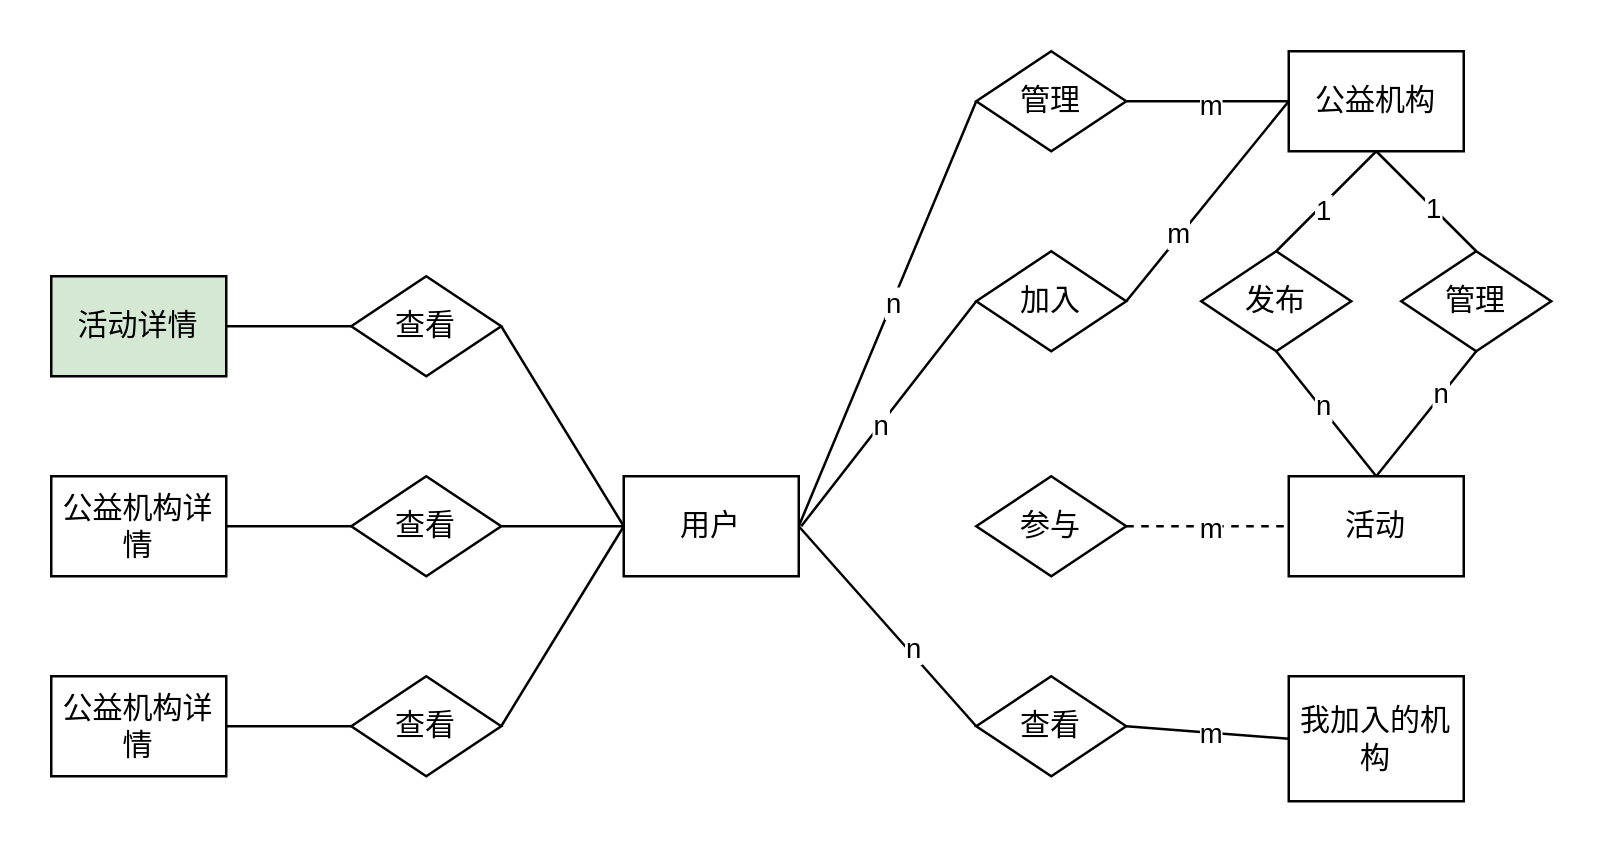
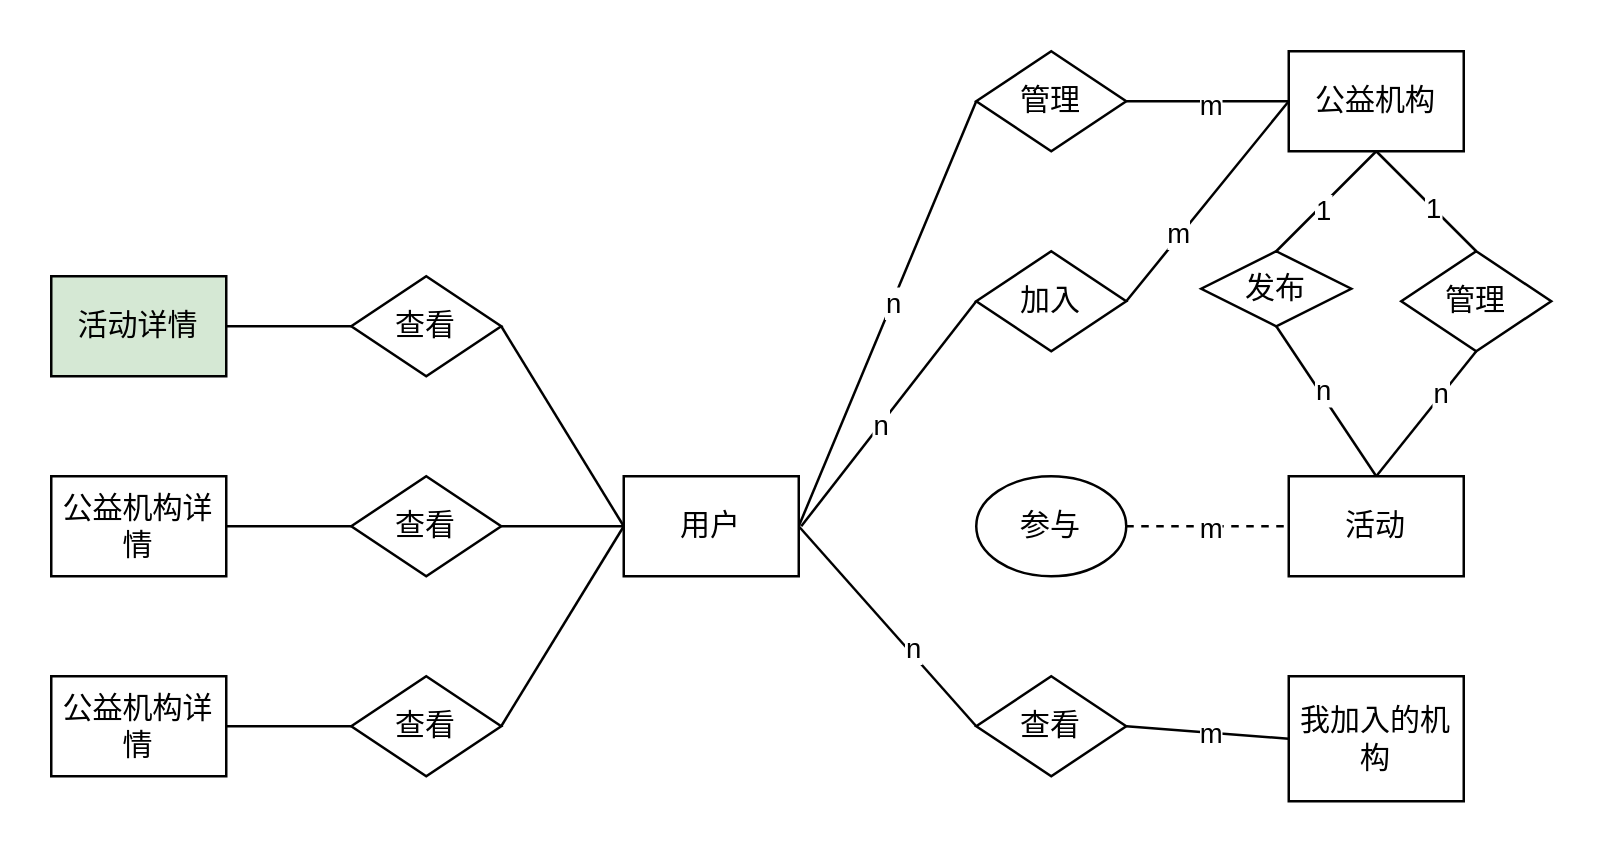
  <mxCell id="0" />
  <mxCell id="1" parent="0" />
  <mxCell id="2" value="活动" style="rounded=0;whiteSpace=wrap;html=1;" vertex="1" parent="1"><mxGeometry x="515" y="190" width="70" height="40" as="geometry" /></mxCell>
  <mxCell id="3" style="edgeStyle=none;rounded=0;orthogonalLoop=1;jettySize=auto;html=1;entryX=0;entryY=0.5;entryDx=0;entryDy=0;endArrow=none;endFill=0;" edge="1" parent="1" target="15"><mxGeometry relative="1" as="geometry"><mxPoint x="320" y="210" as="sourcePoint" /></mxGeometry></mxCell>
  <mxCell id="4" value="n" style="edgeLabel;html=1;align=center;verticalAlign=middle;resizable=0;points=[];" vertex="1" connectable="0" parent="3"><mxGeometry x="-0.1" relative="1" as="geometry"><mxPoint as="offset" /></mxGeometry></mxCell>
  <mxCell id="5" style="edgeStyle=none;rounded=0;orthogonalLoop=1;jettySize=auto;html=1;exitX=1;exitY=0.5;exitDx=0;exitDy=0;entryX=0;entryY=0.5;entryDx=0;entryDy=0;endArrow=none;endFill=0;" edge="1" parent="1" source="12" target="21"><mxGeometry relative="1" as="geometry" /></mxCell>
  <mxCell id="6" value="n" style="edgeLabel;html=1;align=center;verticalAlign=middle;resizable=0;points=[];" vertex="1" connectable="0" parent="5"><mxGeometry x="0.249" y="2" relative="1" as="geometry"><mxPoint as="offset" /></mxGeometry></mxCell>
  <mxCell id="7" style="edgeStyle=none;rounded=0;orthogonalLoop=1;jettySize=auto;html=1;exitX=1;exitY=0.5;exitDx=0;exitDy=0;entryX=0;entryY=0.5;entryDx=0;entryDy=0;endArrow=none;endFill=0;" edge="1" parent="1" source="12" target="24"><mxGeometry relative="1" as="geometry" /></mxCell>
  <mxCell id="8" value="n" style="edgeLabel;html=1;align=center;verticalAlign=middle;resizable=0;points=[];" vertex="1" connectable="0" parent="7"><mxGeometry x="0.051" relative="1" as="geometry"><mxPoint as="offset" /></mxGeometry></mxCell>
  <mxCell id="9" style="edgeStyle=none;rounded=0;orthogonalLoop=1;jettySize=auto;html=1;exitX=0;exitY=0.5;exitDx=0;exitDy=0;entryX=1;entryY=0.5;entryDx=0;entryDy=0;endArrow=none;endFill=0;" edge="1" parent="1" source="12" target="39"><mxGeometry relative="1" as="geometry" /></mxCell>
  <mxCell id="10" style="edgeStyle=none;rounded=0;orthogonalLoop=1;jettySize=auto;html=1;exitX=0;exitY=0.5;exitDx=0;exitDy=0;entryX=1;entryY=0.5;entryDx=0;entryDy=0;endArrow=none;endFill=0;" edge="1" parent="1" source="12" target="42"><mxGeometry relative="1" as="geometry" /></mxCell>
  <mxCell id="11" style="edgeStyle=none;rounded=0;orthogonalLoop=1;jettySize=auto;html=1;exitX=0;exitY=0.5;exitDx=0;exitDy=0;entryX=1;entryY=0.5;entryDx=0;entryDy=0;endArrow=none;endFill=0;" edge="1" parent="1" source="12" target="45"><mxGeometry relative="1" as="geometry" /></mxCell>
  <mxCell id="12" value="用户" style="rounded=0;whiteSpace=wrap;html=1;" vertex="1" parent="1"><mxGeometry x="249" y="190" width="70" height="40" as="geometry" /></mxCell>
  <mxCell id="13" style="edgeStyle=none;rounded=0;orthogonalLoop=1;jettySize=auto;html=1;entryX=0;entryY=0.5;entryDx=0;entryDy=0;endArrow=none;endFill=0;exitX=1;exitY=0.5;exitDx=0;exitDy=0;" edge="1" parent="1" source="15" target="27"><mxGeometry relative="1" as="geometry"><mxPoint x="420" y="100" as="sourcePoint" /><mxPoint x="284" y="60" as="targetPoint" /></mxGeometry></mxCell>
  <mxCell id="14" value="m" style="edgeLabel;html=1;align=center;verticalAlign=middle;resizable=0;points=[];" vertex="1" connectable="0" parent="13"><mxGeometry x="-0.333" y="1" relative="1" as="geometry"><mxPoint as="offset" /></mxGeometry></mxCell>
  <mxCell id="15" value="加入" style="rhombus;whiteSpace=wrap;html=1;" vertex="1" parent="1"><mxGeometry x="390" y="100" width="60" height="40" as="geometry" /></mxCell>
  <mxCell id="16" style="edgeStyle=none;rounded=0;orthogonalLoop=1;jettySize=auto;html=1;exitX=1;exitY=0.5;exitDx=0;exitDy=0;entryX=0;entryY=0.5;entryDx=0;entryDy=0;endArrow=none;endFill=0;dashed=1;" edge="1" parent="1" source="18" target="2"><mxGeometry relative="1" as="geometry" /></mxCell>
  <mxCell id="17" value="m" style="edgeLabel;html=1;align=center;verticalAlign=middle;resizable=0;points=[];" vertex="1" connectable="0" parent="16"><mxGeometry x="0.022" relative="1" as="geometry"><mxPoint as="offset" /></mxGeometry></mxCell>
- <mxCell id="18" value="参与" style="rhombus;whiteSpace=wrap;html=1;" vertex="1" parent="1"><mxGeometry x="390" y="190" width="60" height="40" as="geometry" /></mxCell>
+ <mxCell id="18" value="参与" style="ellipse;whiteSpace=wrap;html=1;" vertex="1" parent="1"><mxGeometry x="390" y="190" width="60" height="40" as="geometry" /></mxCell>
  <mxCell id="19" style="edgeStyle=none;rounded=0;orthogonalLoop=1;jettySize=auto;html=1;exitX=1;exitY=0.5;exitDx=0;exitDy=0;entryX=0;entryY=0.5;entryDx=0;entryDy=0;endArrow=none;endFill=0;" edge="1" parent="1" source="21" target="28"><mxGeometry relative="1" as="geometry" /></mxCell>
  <mxCell id="20" value="m" style="edgeLabel;html=1;align=center;verticalAlign=middle;resizable=0;points=[];" vertex="1" connectable="0" parent="19"><mxGeometry x="0.048" relative="1" as="geometry"><mxPoint as="offset" /></mxGeometry></mxCell>
  <mxCell id="21" value="查看" style="rhombus;whiteSpace=wrap;html=1;" vertex="1" parent="1"><mxGeometry x="390" y="270" width="60" height="40" as="geometry" /></mxCell>
  <mxCell id="22" style="edgeStyle=none;rounded=0;orthogonalLoop=1;jettySize=auto;html=1;exitX=1;exitY=0.5;exitDx=0;exitDy=0;entryX=0;entryY=0.5;entryDx=0;entryDy=0;endArrow=none;endFill=0;" edge="1" parent="1" source="24" target="27"><mxGeometry relative="1" as="geometry" /></mxCell>
  <mxCell id="23" value="m" style="edgeLabel;html=1;align=center;verticalAlign=middle;resizable=0;points=[];" vertex="1" connectable="0" parent="22"><mxGeometry y="-1" relative="1" as="geometry"><mxPoint as="offset" /></mxGeometry></mxCell>
  <mxCell id="24" value="管理" style="rhombus;whiteSpace=wrap;html=1;" vertex="1" parent="1"><mxGeometry x="390" y="20" width="60" height="40" as="geometry" /></mxCell>
  <mxCell id="25" style="edgeStyle=none;rounded=0;orthogonalLoop=1;jettySize=auto;html=1;entryX=0.5;entryY=0;entryDx=0;entryDy=0;endArrow=none;endFill=0;" edge="1" parent="1" target="37"><mxGeometry relative="1" as="geometry"><mxPoint x="550" y="60" as="sourcePoint" /></mxGeometry></mxCell>
  <mxCell id="26" value="1" style="edgeLabel;html=1;align=center;verticalAlign=middle;resizable=0;points=[];" vertex="1" connectable="0" parent="25"><mxGeometry x="0.104" y="1" relative="1" as="geometry"><mxPoint y="1" as="offset" /></mxGeometry></mxCell>
  <mxCell id="27" value="公益机构" style="rounded=0;whiteSpace=wrap;html=1;" vertex="1" parent="1"><mxGeometry x="515" y="20" width="70" height="40" as="geometry" /></mxCell>
  <mxCell id="28" value="我加入的机构" style="rounded=0;whiteSpace=wrap;html=1;" vertex="1" parent="1"><mxGeometry x="515" y="270" width="70" height="50" as="geometry" /></mxCell>
  <mxCell id="29" style="edgeStyle=none;rounded=0;orthogonalLoop=1;jettySize=auto;html=1;exitX=0.5;exitY=1;exitDx=0;exitDy=0;endArrow=none;endFill=0;entryX=0.5;entryY=0;entryDx=0;entryDy=0;" edge="1" parent="1" source="33" target="2"><mxGeometry relative="1" as="geometry" /></mxCell>
  <mxCell id="30" value="n" style="edgeLabel;html=1;align=center;verticalAlign=middle;resizable=0;points=[];" vertex="1" connectable="0" parent="29"><mxGeometry x="-0.133" y="1" relative="1" as="geometry"><mxPoint as="offset" /></mxGeometry></mxCell>
  <mxCell id="31" style="edgeStyle=none;rounded=0;orthogonalLoop=1;jettySize=auto;html=1;exitX=0.5;exitY=0;exitDx=0;exitDy=0;endArrow=none;endFill=0;entryX=0.5;entryY=1;entryDx=0;entryDy=0;" edge="1" parent="1" source="33" target="27"><mxGeometry relative="1" as="geometry"><mxPoint x="537" y="60" as="targetPoint" /></mxGeometry></mxCell>
  <mxCell id="32" value="1" style="edgeLabel;html=1;align=center;verticalAlign=middle;resizable=0;points=[];" vertex="1" connectable="0" parent="31"><mxGeometry x="-0.125" y="-1" relative="1" as="geometry"><mxPoint as="offset" /></mxGeometry></mxCell>
- <mxCell id="33" value="发布" style="rhombus;whiteSpace=wrap;html=1;" vertex="1" parent="1"><mxGeometry x="480" y="100" width="60" height="40" as="geometry" /></mxCell>
+ <mxCell id="33" value="发布" style="rhombus;whiteSpace=wrap;html=1;" vertex="1" parent="1"><mxGeometry x="480" y="100" width="60" height="30" as="geometry" /></mxCell>
  <mxCell id="34" style="edgeStyle=none;rounded=0;orthogonalLoop=1;jettySize=auto;html=1;exitX=1;exitY=1;exitDx=0;exitDy=0;endArrow=none;endFill=0;" edge="1" parent="1" source="33" target="33"><mxGeometry relative="1" as="geometry" /></mxCell>
  <mxCell id="35" style="edgeStyle=none;rounded=0;orthogonalLoop=1;jettySize=auto;html=1;exitX=0.5;exitY=1;exitDx=0;exitDy=0;entryX=0.5;entryY=0;entryDx=0;entryDy=0;endArrow=none;endFill=0;" edge="1" parent="1" source="37" target="2"><mxGeometry relative="1" as="geometry" /></mxCell>
  <mxCell id="36" value="n" style="edgeLabel;html=1;align=center;verticalAlign=middle;resizable=0;points=[];" vertex="1" connectable="0" parent="35"><mxGeometry x="-0.317" y="-1" relative="1" as="geometry"><mxPoint as="offset" /></mxGeometry></mxCell>
  <mxCell id="37" value="管理" style="rhombus;whiteSpace=wrap;html=1;" vertex="1" parent="1"><mxGeometry x="560" y="100" width="60" height="40" as="geometry" /></mxCell>
  <mxCell id="38" style="edgeStyle=none;rounded=0;orthogonalLoop=1;jettySize=auto;html=1;exitX=0;exitY=0.5;exitDx=0;exitDy=0;entryX=1;entryY=0.5;entryDx=0;entryDy=0;endArrow=none;endFill=0;" edge="1" parent="1" source="39" target="40"><mxGeometry relative="1" as="geometry" /></mxCell>
  <mxCell id="39" value="查看" style="rhombus;whiteSpace=wrap;html=1;" vertex="1" parent="1"><mxGeometry x="140" y="190" width="60" height="40" as="geometry" /></mxCell>
  <mxCell id="40" value="公益机构详情" style="rounded=0;whiteSpace=wrap;html=1;" vertex="1" parent="1"><mxGeometry x="20" y="190" width="70" height="40" as="geometry" /></mxCell>
  <mxCell id="41" style="edgeStyle=none;rounded=0;orthogonalLoop=1;jettySize=auto;html=1;exitX=0;exitY=0.5;exitDx=0;exitDy=0;entryX=1;entryY=0.5;entryDx=0;entryDy=0;endArrow=none;endFill=0;" edge="1" parent="1" source="42" target="43"><mxGeometry relative="1" as="geometry" /></mxCell>
  <mxCell id="42" value="查看" style="rhombus;whiteSpace=wrap;html=1;" vertex="1" parent="1"><mxGeometry x="140" y="110" width="60" height="40" as="geometry" /></mxCell>
  <mxCell id="43" value="活动详情" style="rounded=0;whiteSpace=wrap;html=1;fillColor=#d5e8d4;" vertex="1" parent="1"><mxGeometry x="20" y="110" width="70" height="40" as="geometry" /></mxCell>
  <mxCell id="44" style="edgeStyle=none;rounded=0;orthogonalLoop=1;jettySize=auto;html=1;exitX=0;exitY=0.5;exitDx=0;exitDy=0;entryX=1;entryY=0.5;entryDx=0;entryDy=0;endArrow=none;endFill=0;" edge="1" parent="1" source="45" target="46"><mxGeometry relative="1" as="geometry" /></mxCell>
  <mxCell id="45" value="查看" style="rhombus;whiteSpace=wrap;html=1;" vertex="1" parent="1"><mxGeometry x="140" y="270" width="60" height="40" as="geometry" /></mxCell>
  <mxCell id="46" value="公益机构详情" style="rounded=0;whiteSpace=wrap;html=1;" vertex="1" parent="1"><mxGeometry x="20" y="270" width="70" height="40" as="geometry" /></mxCell>
